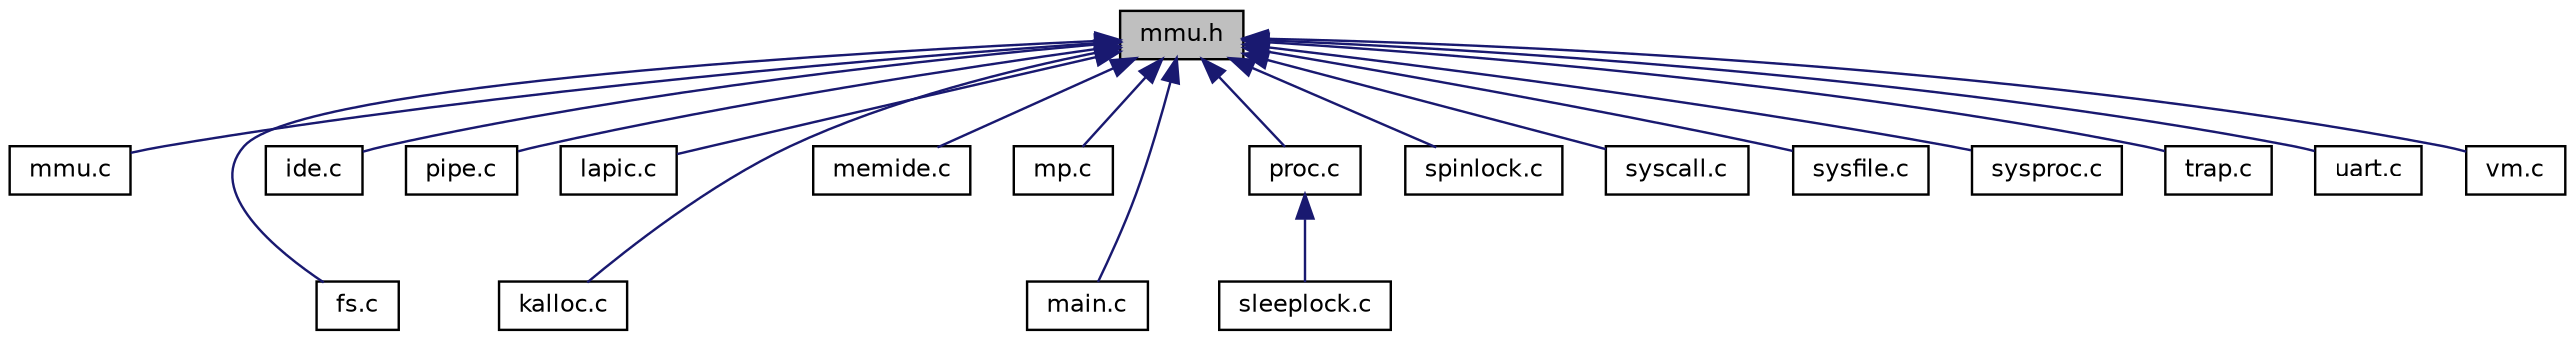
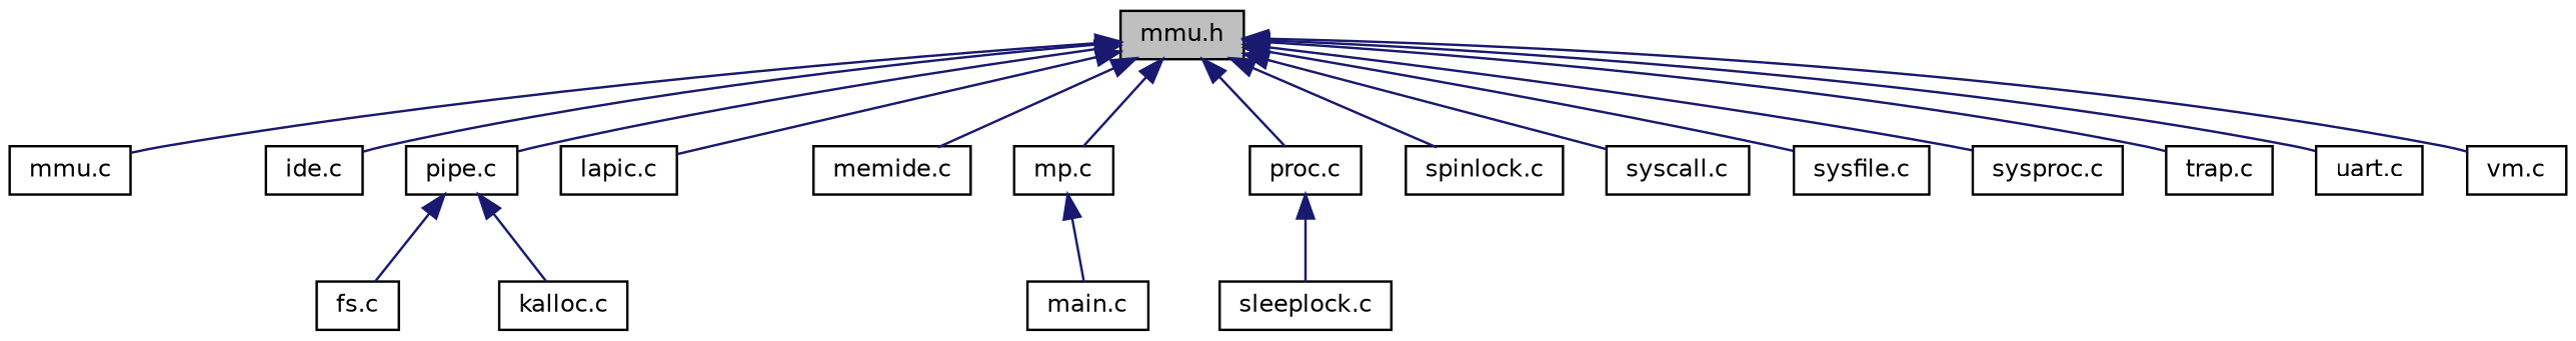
  digraph {
    node [color=black fillcolor=white fontname=Helvetica fontsize=10 shape=record style=filled]
    edge [color=midnightblue dir=back fontname=Helvetica fontsize=10 labelfontname=Helvetica labelfontsize=10 style=solid]
    n1 [fillcolor=grey75 fontcolor=black height=0.2 label="mmu.h" width=0.4]
    n2 [height=0.2 label="mmu.c" width=0.4]
    n3 [height=0.2 label="fs.c" width=0.4]
    n4 [height=0.2 label="ide.c" width=0.4]
    n5 [height=0.2 label="kalloc.c" width=0.4]
    n6 [height=0.2 label="lapic.c" width=0.4]
    n7 [height=0.2 label="main.c" width=0.4]
    n8 [height=0.2 label="memide.c" width=0.4]
    n9 [height=0.2 label="mp.c" width=0.4]
    n10 [height=0.2 label="pipe.c" width=0.4]
    n11 [height=0.2 label="proc.c" width=0.4]
    n12 [height=0.2 label="spinlock.c" width=0.4]
    n13 [height=0.2 label="syscall.c" width=0.4]
    n14 [height=0.2 label="sysfile.c" width=0.4]
    n15 [height=0.2 label="sysproc.c" width=0.4]
    n16 [height=0.2 label="trap.c" width=0.4]
    n17 [height=0.2 label="uart.c" width=0.4]
    n18 [height=0.2 label="vm.c" width=0.4]
    n19 [height=0.2 label="sleeplock.c" width=0.4]
    n1 -> n2
-   n1 -> n3
+   n10 -> n3
    n1 -> n4
-   n1 -> n5
+   n10 -> n5
    n1 -> n6
-   n1 -> n7
+   n9 -> n7
    n1 -> n8
    n1 -> n9
    n1 -> n10
    n1 -> n11
    n1 -> n12
    n1 -> n13
    n1 -> n14
    n1 -> n15
    n1 -> n16
    n1 -> n17
    n1 -> n18
    n11 -> n19
  }
